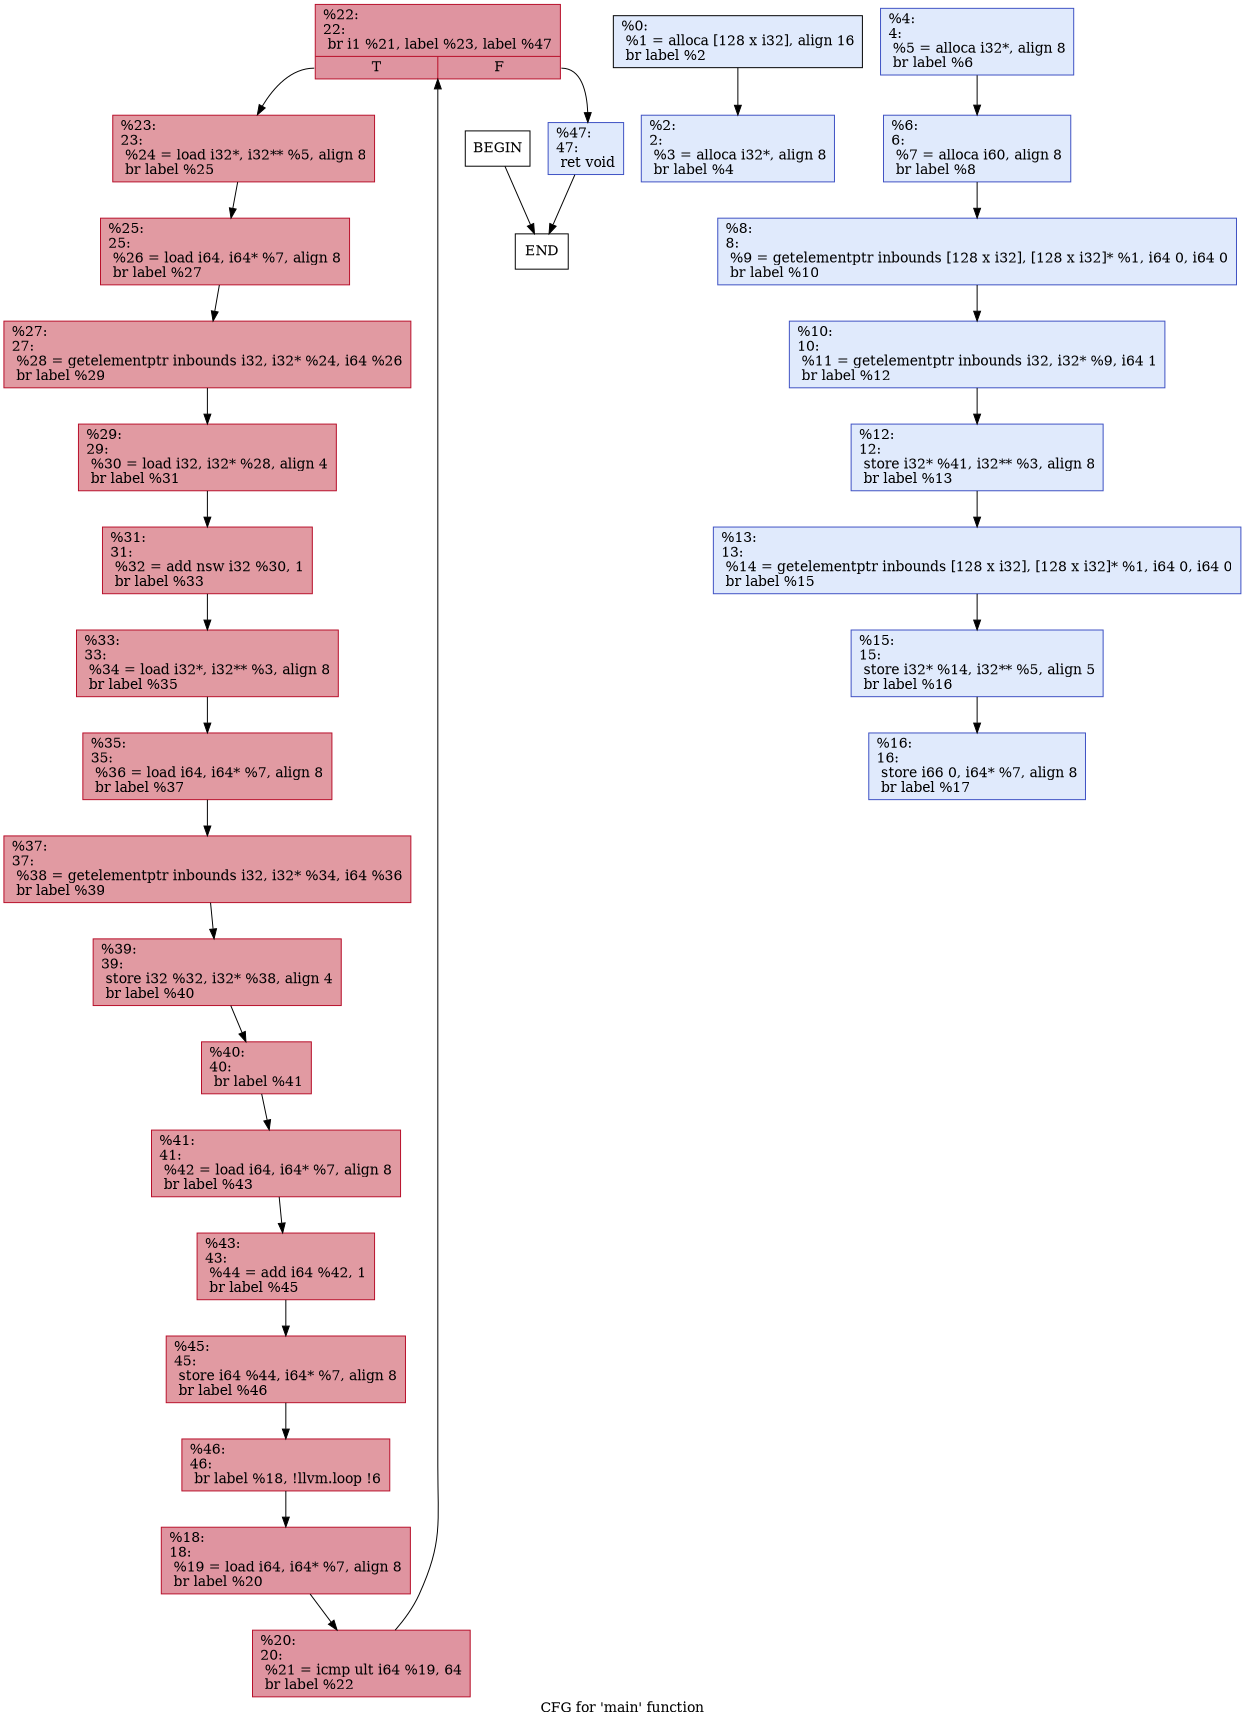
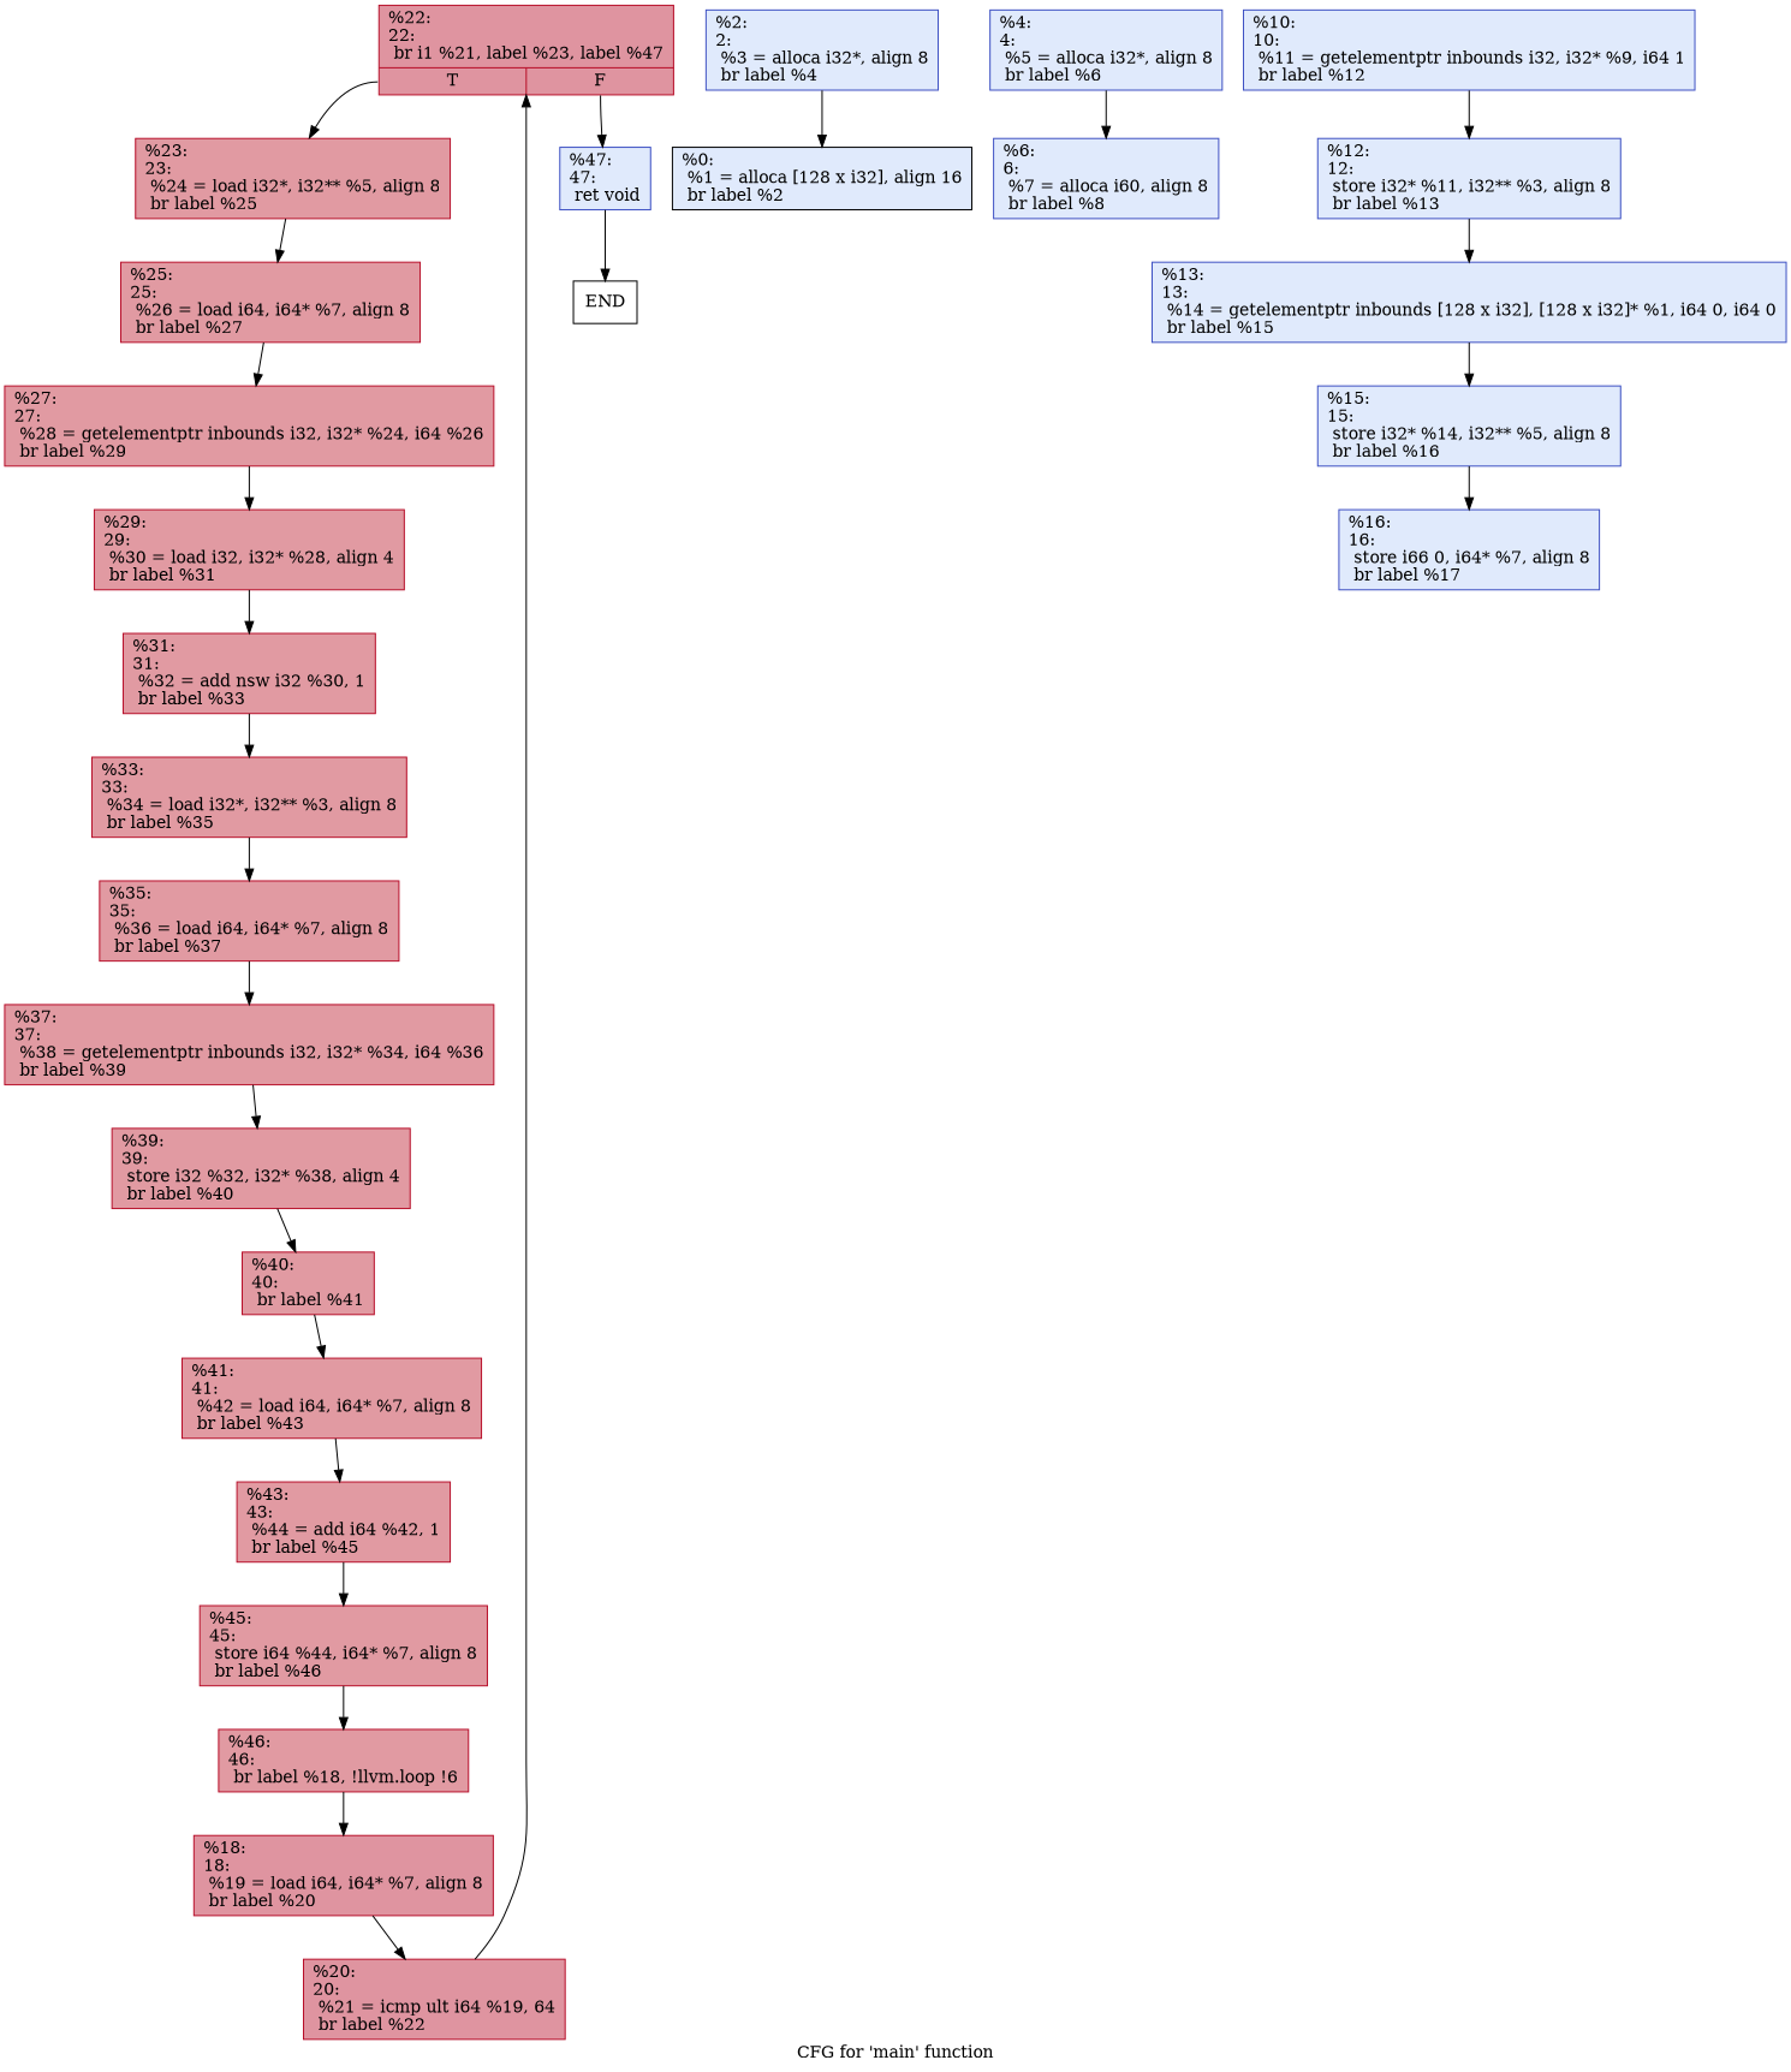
  digraph {
    label="CFG for 'main' function"
    node [shape=record color="#b70d28ff" fillcolor="#bb1b2c70" style=filled]
-   n1 [label=BEGIN color="" fillcolor="" style=""]
    n2 [label=END color="" fillcolor="" style=""]
    n3 [color=black fillcolor="#b9d0f970" label="{%0:\l  %1 = alloca [128 x i32], align 16\l  br label %2\l}"]
    n4 [color="#3d50c3ff" fillcolor="#b9d0f970" label="{%2:\l2:                                                \l  %3 = alloca i32*, align 8\l  br label %4\l}"]
    n5 [color="#3d50c3ff" fillcolor="#b9d0f970" label="{%4:\l4:                                                \l  %5 = alloca i32*, align 8\l  br label %6\l}"]
    n6 [color="#3d50c3ff" fillcolor="#b9d0f970" label="{%6:\l6:                                                \l  %7 = alloca i60, align 8\l  br label %8\l}"]
-   n7 [color="#3d50c3ff" fillcolor="#b9d0f970" label="{%8:\l8:                                                \l  %9 = getelementptr inbounds [128 x i32], [128 x i32]* %1, i64 0, i64 0\l  br label %10\l}"]
    n8 [color="#3d50c3ff" fillcolor="#b9d0f970" label="{%10:\l10:                                               \l  %11 = getelementptr inbounds i32, i32* %9, i64 1\l  br label %12\l}"]
-   n9 [color="#3d50c3ff" fillcolor="#b9d0f970" label="{%12:\l12:                                               \l  store i32* %41, i32** %3, align 8\l  br label %13\l}"]
+   n9 [color="#3d50c3ff" fillcolor="#b9d0f970" label="{%12:\l12:                                               \l  store i32* %11, i32** %3, align 8\l  br label %13\l}"]
    n10 [color="#3d50c3ff" fillcolor="#b9d0f970" label="{%13:\l13:                                               \l  %14 = getelementptr inbounds [128 x i32], [128 x i32]* %1, i64 0, i64 0\l  br label %15\l}"]
-   n11 [color="#3d50c3ff" fillcolor="#b9d0f970" label="{%15:\l15:                                               \l  store i32* %14, i32** %5, align 5\l  br label %16\l}"]
+   n11 [color="#3d50c3ff" fillcolor="#b9d0f970" label="{%15:\l15:                                               \l  store i32* %14, i32** %5, align 8\l  br label %16\l}"]
    n12 [color="#3d50c3ff" fillcolor="#b9d0f970" label="{%16:\l16:                                               \l  store i66 0, i64* %7, align 8\l  br label %17\l}"]
    n13 [fillcolor="#b70d2870" label="{%18:\l18:                                               \l  %19 = load i64, i64* %7, align 8\l  br label %20\l}"]
    n14 [fillcolor="#b70d2870" label="{%20:\l20:                                               \l  %21 = icmp ult i64 %19, 64\l  br label %22\l}"]
    n15 [fillcolor="#b70d2870" label="{%22:\l22:                                               \l  br i1 %21, label %23, label %47\l|{<s0>T|<s1>F}}"]
    n16 [label="{%23:\l23:                                               \l  %24 = load i32*, i32** %5, align 8\l  br label %25\l}"]
    n17 [color="#3d50c3ff" fillcolor="#b9d0f970" label="{%47:\l47:                                               \l  ret void\l}"]
    n18 [label="{%25:\l25:                                               \l  %26 = load i64, i64* %7, align 8\l  br label %27\l}"]
    n19 [label="{%27:\l27:                                               \l  %28 = getelementptr inbounds i32, i32* %24, i64 %26\l  br label %29\l}"]
    n20 [label="{%29:\l29:                                               \l  %30 = load i32, i32* %28, align 4\l  br label %31\l}"]
    n21 [label="{%31:\l31:                                               \l  %32 = add nsw i32 %30, 1\l  br label %33\l}"]
    n22 [label="{%33:\l33:                                               \l  %34 = load i32*, i32** %3, align 8\l  br label %35\l}"]
    n23 [label="{%35:\l35:                                               \l  %36 = load i64, i64* %7, align 8\l  br label %37\l}"]
    n24 [label="{%37:\l37:                                               \l  %38 = getelementptr inbounds i32, i32* %34, i64 %36\l  br label %39\l}"]
    n25 [label="{%39:\l39:                                               \l  store i32 %32, i32* %38, align 4\l  br label %40\l}"]
    n26 [label="{%40:\l40:                                               \l  br label %41\l}"]
    n27 [label="{%41:\l41:                                               \l  %42 = load i64, i64* %7, align 8\l  br label %43\l}"]
    n28 [label="{%43:\l43:                                               \l  %44 = add i64 %42, 1\l  br label %45\l}"]
    n29 [label="{%45:\l45:                                               \l  store i64 %44, i64* %7, align 8\l  br label %46\l}"]
    n30 [label="{%46:\l46:                                               \l  br label %18, !llvm.loop !6\l}"]
-   n1 -> n2
-   n3 -> n4
+   n4 -> n3
    n5 -> n6
-   n6 -> n7
-   n7 -> n8
    n8 -> n9
    n9 -> n10
    n10 -> n11
    n11 -> n12
    n13 -> n14
    n14 -> n15
    n15 -> n16 [tailport=s0]
    n15 -> n17 [tailport=s1]
    n16 -> n18
    n17 -> n2
    n18 -> n19
    n19 -> n20
    n20 -> n21
    n21 -> n22
    n22 -> n23
    n23 -> n24
    n24 -> n25
    n25 -> n26
    n26 -> n27
    n27 -> n28
    n28 -> n29
    n29 -> n30
    n30 -> n13
  }
